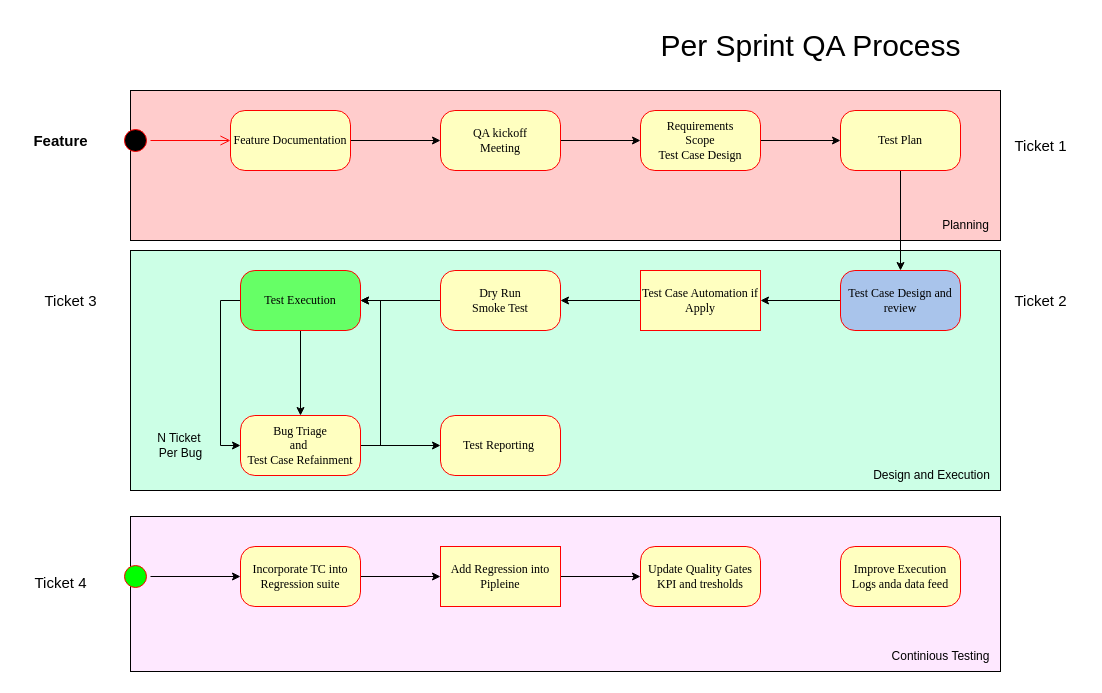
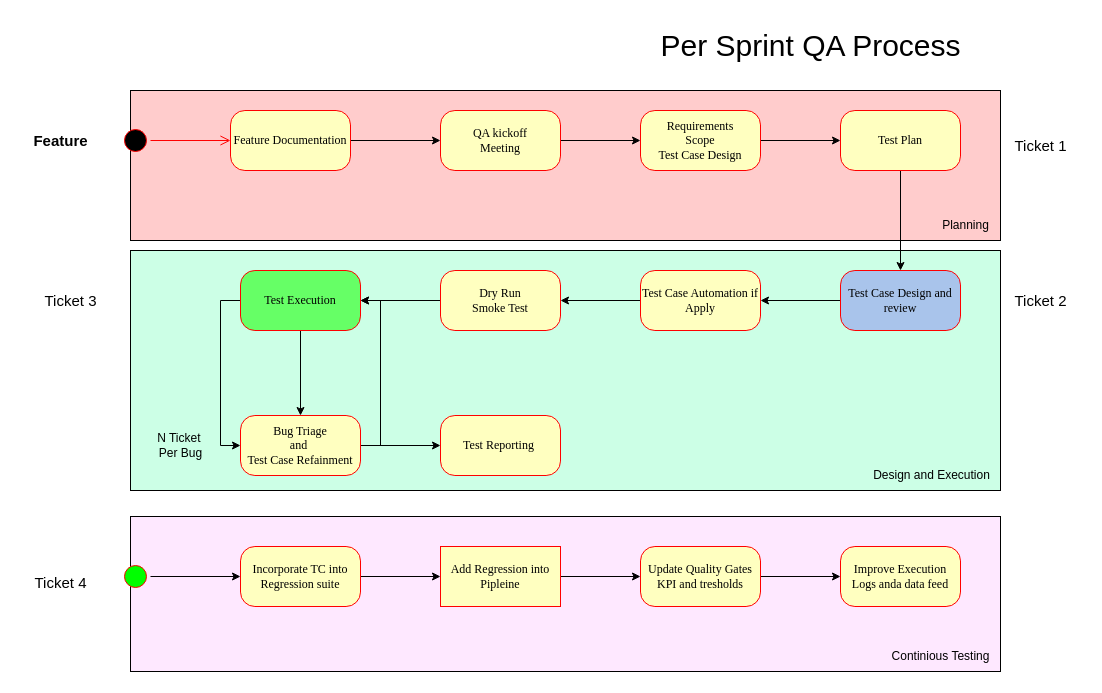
  <mxCell id="0" />
  <mxCell id="1" parent="0" />
  <mxCell id="2" value="" style="rounded=0;whiteSpace=wrap;html=1;fontSize=15;fillColor=#FEE8FF;" vertex="1" parent="1"><mxGeometry x="130" y="516" width="870" height="155" as="geometry" /></mxCell>
  <mxCell id="3" value="" style="rounded=0;whiteSpace=wrap;html=1;fontSize=30;fillColor=#FFCCCC;" vertex="1" parent="1"><mxGeometry x="130" y="90" width="870" height="150" as="geometry" /></mxCell>
  <mxCell id="4" value="" style="rounded=0;whiteSpace=wrap;html=1;fontSize=30;fillColor=#CCFFE6;" vertex="1" parent="1"><mxGeometry x="130" y="250" width="870" height="240" as="geometry" /></mxCell>
  <mxCell id="5" value="" style="ellipse;html=1;shape=startState;fillColor=#000000;strokeColor=#ff0000;rounded=1;shadow=0;comic=0;labelBackgroundColor=none;fontFamily=Verdana;fontSize=12;fontColor=#000000;align=center;direction=south;" parent="1" vertex="1"><mxGeometry x="120" y="125" width="30" height="30" as="geometry" /></mxCell>
  <mxCell id="6" style="edgeStyle=orthogonalEdgeStyle;rounded=0;orthogonalLoop=1;jettySize=auto;html=1;exitX=0.5;exitY=1;exitDx=0;exitDy=0;entryX=0.5;entryY=0;entryDx=0;entryDy=0;" edge="1" parent="1" source="7" target="13"><mxGeometry relative="1" as="geometry" /></mxCell>
  <mxCell id="7" value="Test Plan" style="rounded=1;whiteSpace=wrap;html=1;arcSize=24;fillColor=#ffffc0;strokeColor=#ff0000;shadow=0;comic=0;labelBackgroundColor=none;fontFamily=Verdana;fontSize=12;fontColor=#000000;align=center;" parent="1" vertex="1"><mxGeometry x="840" y="110" width="120" height="60" as="geometry" /></mxCell>
  <mxCell id="8" style="edgeStyle=orthogonalEdgeStyle;rounded=0;orthogonalLoop=1;jettySize=auto;html=1;exitX=1;exitY=0.5;exitDx=0;exitDy=0;entryX=0;entryY=0.5;entryDx=0;entryDy=0;" edge="1" parent="1" source="9" target="11"><mxGeometry relative="1" as="geometry" /></mxCell>
  <mxCell id="9" value="Feature Documentation" style="rounded=1;whiteSpace=wrap;html=1;arcSize=24;fillColor=#ffffc0;strokeColor=#ff0000;shadow=0;comic=0;labelBackgroundColor=none;fontFamily=Verdana;fontSize=12;fontColor=#000000;align=center;" parent="1" vertex="1"><mxGeometry x="230" y="110" width="120" height="60" as="geometry" /></mxCell>
  <mxCell id="10" style="edgeStyle=orthogonalEdgeStyle;rounded=0;orthogonalLoop=1;jettySize=auto;html=1;exitX=1;exitY=0.5;exitDx=0;exitDy=0;entryX=0;entryY=0.5;entryDx=0;entryDy=0;" edge="1" parent="1" source="11" target="15"><mxGeometry relative="1" as="geometry" /></mxCell>
  <mxCell id="11" value="QA kickoff &lt;br&gt;Meeting" style="rounded=1;whiteSpace=wrap;html=1;arcSize=24;fillColor=#ffffc0;strokeColor=#ff0000;shadow=0;comic=0;labelBackgroundColor=none;fontFamily=Verdana;fontSize=12;fontColor=#000000;align=center;" parent="1" vertex="1"><mxGeometry x="440" y="110" width="120" height="60" as="geometry" /></mxCell>
  <mxCell id="12" style="edgeStyle=orthogonalEdgeStyle;rounded=0;orthogonalLoop=1;jettySize=auto;html=1;exitX=0;exitY=0.5;exitDx=0;exitDy=0;" edge="1" parent="1" source="13" target="19"><mxGeometry relative="1" as="geometry" /></mxCell>
  <mxCell id="13" value="Test Case Design and review" style="rounded=1;whiteSpace=wrap;html=1;arcSize=24;fillColor=#A9C4EB;strokeColor=#ff0000;shadow=0;comic=0;labelBackgroundColor=none;fontFamily=Verdana;fontSize=12;fontColor=#000000;align=center;" parent="1" vertex="1"><mxGeometry x="840" y="270" width="120" height="60" as="geometry" /></mxCell>
  <mxCell id="14" style="edgeStyle=orthogonalEdgeStyle;rounded=0;orthogonalLoop=1;jettySize=auto;html=1;exitX=1;exitY=0.5;exitDx=0;exitDy=0;entryX=0;entryY=0.5;entryDx=0;entryDy=0;" edge="1" parent="1" source="15" target="7"><mxGeometry relative="1" as="geometry" /></mxCell>
  <mxCell id="15" value="Requirements&lt;br&gt;Scope&lt;br&gt;Test Case Design" style="rounded=1;whiteSpace=wrap;html=1;arcSize=24;fillColor=#ffffc0;strokeColor=#ff0000;shadow=0;comic=0;labelBackgroundColor=none;fontFamily=Verdana;fontSize=12;fontColor=#000000;align=center;" parent="1" vertex="1"><mxGeometry x="640" y="110" width="120" height="60" as="geometry" /></mxCell>
  <mxCell id="16" style="edgeStyle=orthogonalEdgeStyle;html=1;labelBackgroundColor=none;endArrow=open;endSize=8;strokeColor=#ff0000;fontFamily=Verdana;fontSize=12;align=left;" parent="1" source="5" target="9" edge="1"><mxGeometry relative="1" as="geometry" /></mxCell>
  <mxCell id="17" value="Feature" style="text;html=1;align=center;verticalAlign=middle;resizable=0;points=[];autosize=1;strokeColor=none;fillColor=none;fontSize=15;fontStyle=1" vertex="1" parent="1"><mxGeometry x="20" y="125" width="80" height="30" as="geometry" /></mxCell>
  <mxCell id="18" style="edgeStyle=orthogonalEdgeStyle;rounded=0;orthogonalLoop=1;jettySize=auto;html=1;exitX=0;exitY=0.5;exitDx=0;exitDy=0;entryX=1;entryY=0.5;entryDx=0;entryDy=0;" edge="1" parent="1" source="19" target="21"><mxGeometry relative="1" as="geometry" /></mxCell>
- <mxCell id="19" value="Test Case Automation if Apply" style="whiteSpace=wrap;html=1;arcSize=24;fillColor=#ffffc0;strokeColor=#ff0000;shadow=0;comic=0;labelBackgroundColor=none;fontFamily=Verdana;fontSize=12;fontColor=#000000;align=center;rounded=0;" vertex="1" parent="1"><mxGeometry x="640" y="270" width="120" height="60" as="geometry" /></mxCell>
+ <mxCell id="19" value="Test Case Automation if Apply" style="rounded=1;whiteSpace=wrap;html=1;arcSize=24;fillColor=#ffffc0;strokeColor=#ff0000;shadow=0;comic=0;labelBackgroundColor=none;fontFamily=Verdana;fontSize=12;fontColor=#000000;align=center;" vertex="1" parent="1"><mxGeometry x="640" y="270" width="120" height="60" as="geometry" /></mxCell>
  <mxCell id="20" style="edgeStyle=orthogonalEdgeStyle;rounded=0;orthogonalLoop=1;jettySize=auto;html=1;exitX=0;exitY=0.5;exitDx=0;exitDy=0;entryX=1;entryY=0.5;entryDx=0;entryDy=0;" edge="1" parent="1" source="21" target="24"><mxGeometry relative="1" as="geometry" /></mxCell>
  <mxCell id="21" value="Dry Run&lt;br&gt;Smoke Test" style="rounded=1;whiteSpace=wrap;html=1;arcSize=24;fillColor=#ffffc0;strokeColor=#ff0000;shadow=0;comic=0;labelBackgroundColor=none;fontFamily=Verdana;fontSize=12;fontColor=#000000;align=center;" vertex="1" parent="1"><mxGeometry x="440" y="270" width="120" height="60" as="geometry" /></mxCell>
  <mxCell id="22" style="edgeStyle=orthogonalEdgeStyle;rounded=0;orthogonalLoop=1;jettySize=auto;html=1;exitX=0.5;exitY=1;exitDx=0;exitDy=0;" edge="1" parent="1" source="24" target="27"><mxGeometry relative="1" as="geometry" /></mxCell>
  <mxCell id="23" style="edgeStyle=orthogonalEdgeStyle;rounded=0;orthogonalLoop=1;jettySize=auto;html=1;exitX=0;exitY=0.5;exitDx=0;exitDy=0;entryX=0;entryY=0.5;entryDx=0;entryDy=0;fontSize=30;" edge="1" parent="1" source="24" target="27"><mxGeometry relative="1" as="geometry" /></mxCell>
  <mxCell id="24" value="Test Execution" style="rounded=1;whiteSpace=wrap;html=1;arcSize=24;fillColor=#66FF66;strokeColor=#ff0000;shadow=0;comic=0;labelBackgroundColor=none;fontFamily=Verdana;fontSize=12;fontColor=#000000;align=center;" vertex="1" parent="1"><mxGeometry x="240" y="270" width="120" height="60" as="geometry" /></mxCell>
  <mxCell id="25" style="edgeStyle=orthogonalEdgeStyle;rounded=0;orthogonalLoop=1;jettySize=auto;html=1;exitX=1;exitY=0.5;exitDx=0;exitDy=0;entryX=0;entryY=0.5;entryDx=0;entryDy=0;" edge="1" parent="1" source="27" target="28"><mxGeometry relative="1" as="geometry" /></mxCell>
  <mxCell id="26" style="edgeStyle=orthogonalEdgeStyle;rounded=0;orthogonalLoop=1;jettySize=auto;html=1;exitX=1;exitY=0.5;exitDx=0;exitDy=0;entryX=1;entryY=0.5;entryDx=0;entryDy=0;fontSize=30;" edge="1" parent="1" source="27" target="24"><mxGeometry relative="1" as="geometry" /></mxCell>
  <mxCell id="27" value="Bug Triage&lt;br&gt;and&amp;nbsp;&lt;br&gt;Test Case Refainment" style="rounded=1;whiteSpace=wrap;html=1;arcSize=24;fillColor=#ffffc0;strokeColor=#ff0000;shadow=0;comic=0;labelBackgroundColor=none;fontFamily=Verdana;fontSize=12;fontColor=#000000;align=center;" vertex="1" parent="1"><mxGeometry x="240" y="415" width="120" height="60" as="geometry" /></mxCell>
  <mxCell id="28" value="Test Reporting&amp;nbsp;" style="rounded=1;whiteSpace=wrap;html=1;arcSize=24;fillColor=#ffffc0;strokeColor=#ff0000;shadow=0;comic=0;labelBackgroundColor=none;fontFamily=Verdana;fontSize=12;fontColor=#000000;align=center;" vertex="1" parent="1"><mxGeometry x="440" y="415" width="120" height="60" as="geometry" /></mxCell>
  <mxCell id="29" value="Per Sprint QA Process" style="text;html=1;align=center;verticalAlign=middle;resizable=0;points=[];autosize=1;strokeColor=none;fillColor=none;fontSize=30;" vertex="1" parent="1"><mxGeometry x="650" y="20" width="320" height="50" as="geometry" /></mxCell>
  <mxCell id="30" value="" style="edgeStyle=orthogonalEdgeStyle;rounded=0;orthogonalLoop=1;jettySize=auto;html=1;fontSize=30;" edge="1" parent="1" source="31" target="35"><mxGeometry relative="1" as="geometry" /></mxCell>
  <mxCell id="31" value="Incorporate TC into Regression suite" style="rounded=1;whiteSpace=wrap;html=1;arcSize=24;fillColor=#ffffc0;strokeColor=#ff0000;shadow=0;comic=0;labelBackgroundColor=none;fontFamily=Verdana;fontSize=12;fontColor=#000000;align=center;" vertex="1" parent="1"><mxGeometry x="240" y="546" width="120" height="60" as="geometry" /></mxCell>
  <mxCell id="32" value="" style="edgeStyle=orthogonalEdgeStyle;rounded=0;orthogonalLoop=1;jettySize=auto;html=1;fontSize=15;" edge="1" parent="1" source="33" target="31"><mxGeometry relative="1" as="geometry" /></mxCell>
  <mxCell id="33" value="" style="ellipse;html=1;shape=startState;fillColor=#00FF00;strokeColor=#ff0000;rounded=1;shadow=0;comic=0;labelBackgroundColor=none;fontFamily=Verdana;fontSize=12;fontColor=#000000;align=center;direction=south;" vertex="1" parent="1"><mxGeometry x="120" y="561" width="30" height="30" as="geometry" /></mxCell>
  <mxCell id="34" value="" style="edgeStyle=orthogonalEdgeStyle;rounded=0;orthogonalLoop=1;jettySize=auto;html=1;fontSize=30;" edge="1" parent="1" source="35" target="37"><mxGeometry relative="1" as="geometry" /></mxCell>
  <mxCell id="35" value="Add Regression into Pipleine" style="whiteSpace=wrap;html=1;arcSize=24;fillColor=#ffffc0;strokeColor=#ff0000;shadow=0;comic=0;labelBackgroundColor=none;fontFamily=Verdana;fontSize=12;fontColor=#000000;align=center;rounded=0;" vertex="1" parent="1"><mxGeometry x="440" y="546" width="120" height="60" as="geometry" /></mxCell>
+ <mxCell id="36" style="edgeStyle=orthogonalEdgeStyle;rounded=0;orthogonalLoop=1;jettySize=auto;html=1;exitX=1;exitY=0.5;exitDx=0;exitDy=0;fontSize=30;" edge="1" parent="1" source="37" target="38"><mxGeometry relative="1" as="geometry" /></mxCell>
  <mxCell id="37" value="Update Quality Gates KPI and tresholds" style="rounded=1;whiteSpace=wrap;html=1;arcSize=24;fillColor=#ffffc0;strokeColor=#ff0000;shadow=0;comic=0;labelBackgroundColor=none;fontFamily=Verdana;fontSize=12;fontColor=#000000;align=center;" vertex="1" parent="1"><mxGeometry x="640" y="546" width="120" height="60" as="geometry" /></mxCell>
  <mxCell id="38" value="Improve Execution Logs anda data feed" style="rounded=1;whiteSpace=wrap;html=1;arcSize=24;fillColor=#ffffc0;strokeColor=#ff0000;shadow=0;comic=0;labelBackgroundColor=none;fontFamily=Verdana;fontSize=12;fontColor=#000000;align=center;" vertex="1" parent="1"><mxGeometry x="840" y="546" width="120" height="60" as="geometry" /></mxCell>
  <mxCell id="39" value="&lt;font style=&quot;font-size: 15px;&quot;&gt;Ticket 1&lt;br&gt;&lt;/font&gt;" style="text;html=1;align=center;verticalAlign=middle;resizable=0;points=[];autosize=1;strokeColor=none;fillColor=none;fontSize=31;" vertex="1" parent="1"><mxGeometry x="1000" y="115" width="80" height="50" as="geometry" /></mxCell>
  <mxCell id="40" value="&lt;font style=&quot;font-size: 15px;&quot;&gt;Ticket 2&lt;/font&gt;" style="text;html=1;align=center;verticalAlign=middle;resizable=0;points=[];autosize=1;strokeColor=none;fillColor=none;fontSize=31;" vertex="1" parent="1"><mxGeometry x="1000" y="270" width="80" height="50" as="geometry" /></mxCell>
  <mxCell id="41" value="&lt;font style=&quot;font-size: 15px;&quot;&gt;Ticket 3&lt;/font&gt;" style="text;html=1;align=center;verticalAlign=middle;resizable=0;points=[];autosize=1;strokeColor=none;fillColor=none;fontSize=31;" vertex="1" parent="1"><mxGeometry x="30" y="270" width="80" height="50" as="geometry" /></mxCell>
  <mxCell id="42" value="&lt;font style=&quot;font-size: 15px;&quot;&gt;Ticket 4&lt;/font&gt;" style="text;html=1;align=center;verticalAlign=middle;resizable=0;points=[];autosize=1;strokeColor=none;fillColor=none;fontSize=31;" vertex="1" parent="1"><mxGeometry x="20" y="552" width="80" height="50" as="geometry" /></mxCell>
  <mxCell id="43" value="N Ticket&amp;nbsp;&lt;br style=&quot;font-size: 12px;&quot;&gt;Per Bug" style="text;html=1;align=center;verticalAlign=middle;resizable=0;points=[];autosize=1;strokeColor=none;fillColor=none;fontSize=12;" vertex="1" parent="1"><mxGeometry x="145" y="425" width="70" height="40" as="geometry" /></mxCell>
  <mxCell id="44" value="Planning" style="text;html=1;align=center;verticalAlign=middle;resizable=0;points=[];autosize=1;strokeColor=none;fillColor=none;fontSize=12;" vertex="1" parent="1"><mxGeometry x="930" y="210" width="70" height="30" as="geometry" /></mxCell>
  <mxCell id="45" value="Design and Execution" style="text;html=1;align=center;verticalAlign=middle;resizable=0;points=[];autosize=1;strokeColor=none;fillColor=none;fontSize=12;" vertex="1" parent="1"><mxGeometry x="861" y="460" width="140" height="30" as="geometry" /></mxCell>
  <mxCell id="46" value="Continious Testing" style="text;html=1;align=center;verticalAlign=middle;resizable=0;points=[];autosize=1;strokeColor=none;fillColor=none;fontSize=12;" vertex="1" parent="1"><mxGeometry x="880" y="641" width="120" height="30" as="geometry" /></mxCell>
